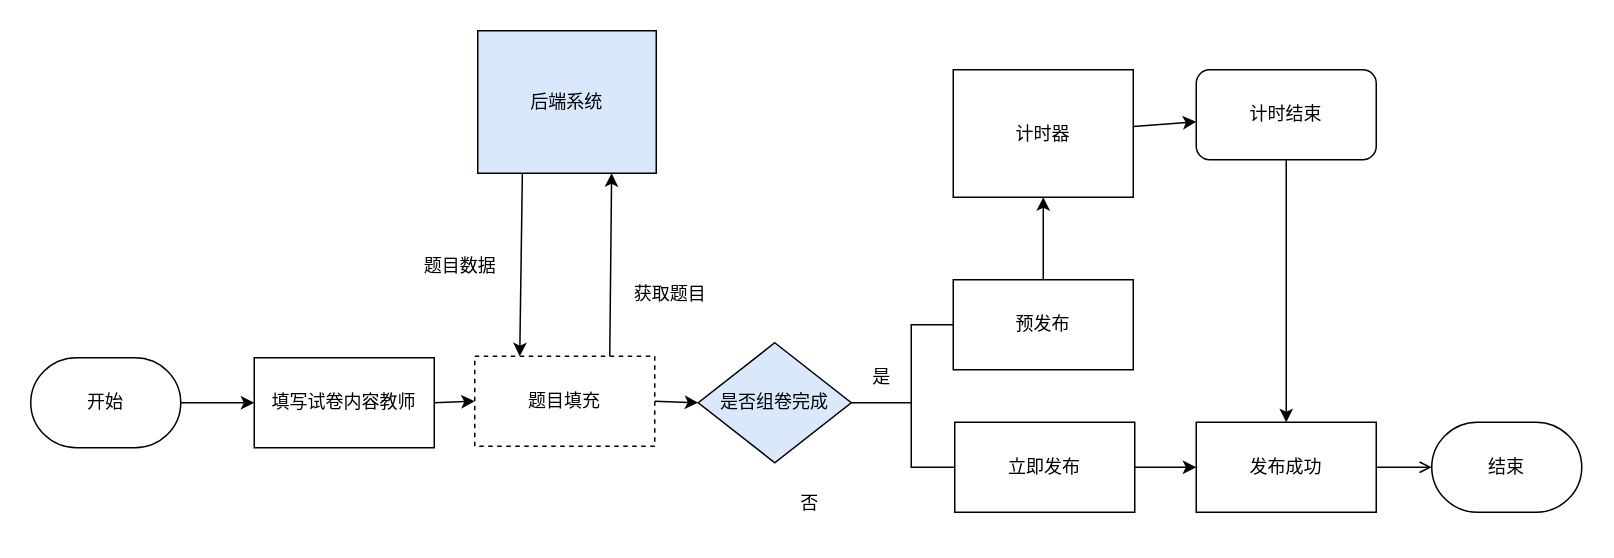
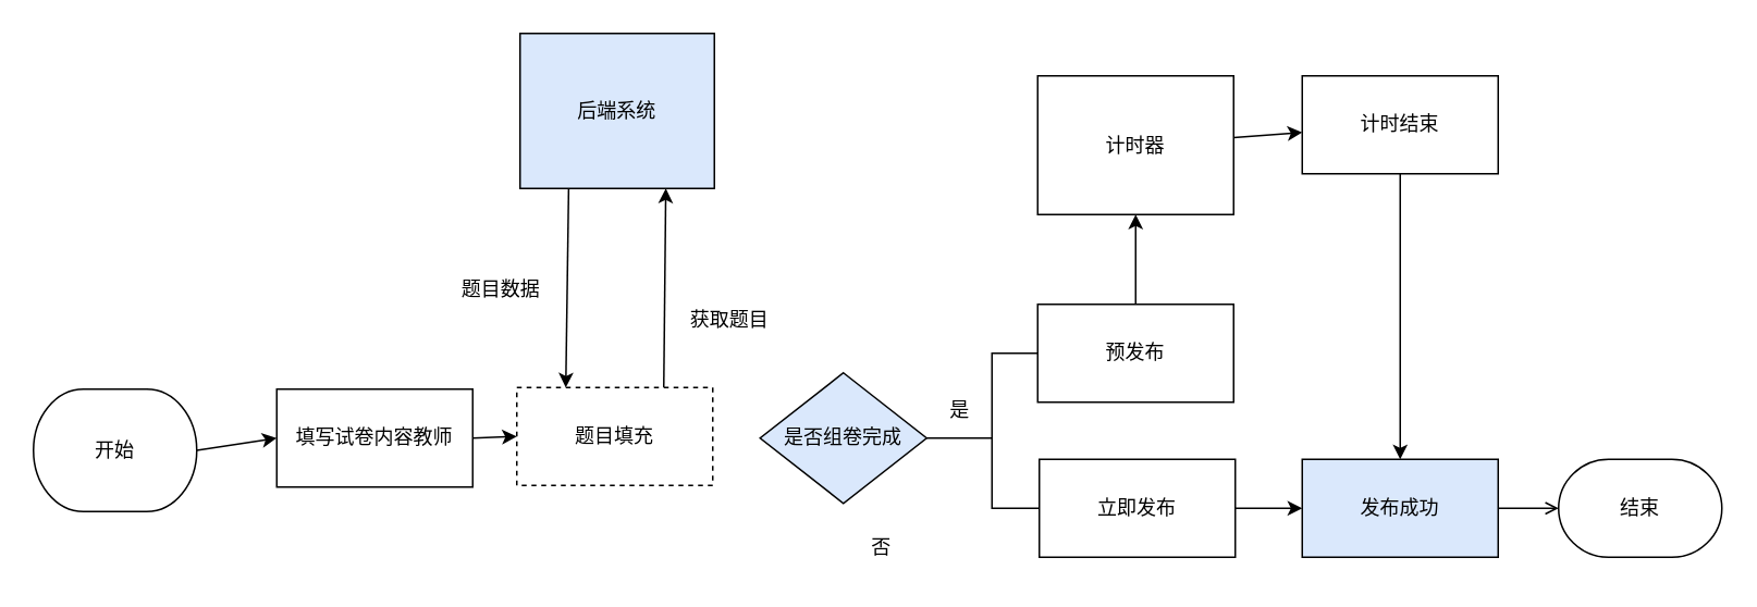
  <mxCell id="0" />
  <mxCell id="1" parent="0" />
  <mxCell id="2" style="edgeStyle=none;rounded=0;html=1;exitX=1;exitY=0.5;exitDx=0;exitDy=0;entryX=0;entryY=0.5;entryDx=0;entryDy=0;strokeColor=#000000;strokeWidth=1;fontColor=#000000;" parent="1" source="3" target="13" edge="1"><mxGeometry relative="1" as="geometry" /></mxCell>
  <mxCell id="3" value="填写试卷内容教师" style="rounded=0;whiteSpace=wrap;html=1;fillColor=#FFFFFF;strokeColor=#000000;strokeWidth=1;fontColor=#000000;" parent="1" vertex="1"><mxGeometry x="169" y="238" width="120" height="60" as="geometry" /></mxCell>
  <mxCell id="4" style="edgeStyle=none;rounded=0;html=1;exitX=1;exitY=0.5;exitDx=0;exitDy=0;strokeColor=#000000;endArrow=none;endFill=0;" parent="1" source="5" edge="1"><mxGeometry relative="1" as="geometry"><mxPoint x="607" y="268" as="targetPoint" /></mxGeometry></mxCell>
  <mxCell id="5" value="是否组卷完成" style="rhombus;whiteSpace=wrap;html=1;rounded=0;fillColor=#dae8fc;strokeColor=#000000;strokeWidth=1;fontColor=#000000;" parent="1" vertex="1"><mxGeometry x="465" y="228" width="102" height="80" as="geometry" /></mxCell>
  <mxCell id="6" style="edgeStyle=none;html=1;exitX=0;exitY=0.5;exitDx=0;exitDy=0;entryX=0;entryY=0.5;entryDx=0;entryDy=0;strokeColor=#000000;endArrow=none;endFill=0;rounded=0;" parent="1" source="8" target="24" edge="1"><mxGeometry relative="1" as="geometry"><Array as="points"><mxPoint x="607" y="216" /><mxPoint x="607" y="265" /><mxPoint x="607" y="311" /></Array></mxGeometry></mxCell>
  <mxCell id="7" value="" style="edgeStyle=none;rounded=0;html=1;strokeColor=#000000;endArrow=classic;endFill=1;" parent="1" source="8" target="26" edge="1"><mxGeometry relative="1" as="geometry" /></mxCell>
  <mxCell id="8" value="预发布" style="whiteSpace=wrap;html=1;rounded=0;fillColor=#FFFFFF;strokeColor=#000000;strokeWidth=1;fontColor=#000000;" parent="1" vertex="1"><mxGeometry x="635" y="186" width="120" height="60" as="geometry" /></mxCell>
  <mxCell id="9" style="edgeStyle=none;html=1;exitX=0.25;exitY=1;exitDx=0;exitDy=0;entryX=0.25;entryY=0;entryDx=0;entryDy=0;strokeColor=#000000;fontColor=#000000;strokeWidth=1;" parent="1" source="10" target="13" edge="1"><mxGeometry relative="1" as="geometry" /></mxCell>
  <mxCell id="10" value="后端系统" style="rounded=0;whiteSpace=wrap;html=1;fillColor=#dae8fc;strokeColor=#000000;strokeWidth=1;fontColor=#000000;" parent="1" vertex="1"><mxGeometry x="318" y="20" width="119" height="95" as="geometry" /></mxCell>
- <mxCell id="11" style="edgeStyle=none;rounded=0;html=1;exitX=1;exitY=0.5;exitDx=0;exitDy=0;entryX=0;entryY=0.5;entryDx=0;entryDy=0;strokeColor=#000000;strokeWidth=1;fontColor=#000000;" parent="1" source="13" target="5" edge="1"><mxGeometry relative="1" as="geometry" /></mxCell>
  <mxCell id="12" style="edgeStyle=none;html=1;exitX=0.75;exitY=0;exitDx=0;exitDy=0;entryX=0.75;entryY=1;entryDx=0;entryDy=0;strokeColor=#000000;strokeWidth=1;fontColor=#000000;" parent="1" source="13" target="10" edge="1"><mxGeometry relative="1" as="geometry" /></mxCell>
  <mxCell id="13" value="题目填充" style="rounded=0;whiteSpace=wrap;html=1;fillColor=#FFFFFF;strokeColor=#000000;strokeWidth=1;fontColor=#000000;dashed=1;" parent="1" vertex="1"><mxGeometry x="316" y="237" width="120" height="60" as="geometry" /></mxCell>
  <mxCell id="14" value="&lt;font&gt;否&lt;/font&gt;" style="text;html=1;align=center;verticalAlign=middle;resizable=0;points=[];autosize=1;strokeColor=#FFFFFF;fillColor=none;strokeWidth=1;direction=south;fontColor=#000000;" parent="1" vertex="1"><mxGeometry x="526" y="320" width="26" height="30" as="geometry" /></mxCell>
  <mxCell id="15" value="是" style="text;html=1;align=center;verticalAlign=middle;resizable=0;points=[];autosize=1;strokeColor=#FFFFFF;fillColor=none;fontColor=#000000;strokeWidth=1;" parent="1" vertex="1"><mxGeometry x="572" y="238" width="30" height="26" as="geometry" /></mxCell>
  <mxCell id="16" value="&lt;font&gt;获取题目&lt;/font&gt;" style="text;html=1;align=center;verticalAlign=middle;resizable=0;points=[];autosize=1;strokeColor=#FFFFFF;fillColor=none;strokeWidth=1;fontColor=#000000;" parent="1" vertex="1"><mxGeometry x="413" y="183" width="66" height="26" as="geometry" /></mxCell>
  <mxCell id="17" value="题目数据" style="text;html=1;align=center;verticalAlign=middle;resizable=0;points=[];autosize=1;strokeColor=#FFFFFF;fillColor=none;fontColor=#000000;strokeWidth=1;" parent="1" vertex="1"><mxGeometry x="273" y="164" width="66" height="26" as="geometry" /></mxCell>
  <mxCell id="18" style="edgeStyle=none;html=1;exitX=1;exitY=0.5;exitDx=0;exitDy=0;entryX=0;entryY=0.5;entryDx=0;entryDy=0;entryPerimeter=0;strokeColor=#000000;fontColor=#000000;strokeWidth=1;endArrow=open;" parent="1" source="19" target="20" edge="1"><mxGeometry relative="1" as="geometry" /></mxCell>
- <mxCell id="19" value="发布成功" style="whiteSpace=wrap;html=1;rounded=0;fontColor=#000000;fillColor=#FFFFFF;strokeColor=#000000;strokeWidth=1;" parent="1" vertex="1"><mxGeometry x="797" y="281" width="120" height="60" as="geometry" /></mxCell>
+ <mxCell id="19" value="发布成功" style="whiteSpace=wrap;html=1;rounded=0;fontColor=#000000;fillColor=#dae8fc;strokeColor=#000000;strokeWidth=1;" parent="1" vertex="1"><mxGeometry x="797" y="281" width="120" height="60" as="geometry" /></mxCell>
  <mxCell id="20" value="结束" style="strokeWidth=1;html=1;shape=mxgraph.flowchart.terminator;whiteSpace=wrap;fontColor=#000000;fillColor=#FFFFFF;strokeColor=#000000;" parent="1" vertex="1"><mxGeometry x="954" y="281" width="100" height="60" as="geometry" /></mxCell>
  <mxCell id="21" style="edgeStyle=none;html=1;exitX=1;exitY=0.5;exitDx=0;exitDy=0;exitPerimeter=0;entryX=0;entryY=0.5;entryDx=0;entryDy=0;strokeColor=#000000;fontColor=#000000;strokeWidth=1;" parent="1" source="22" target="3" edge="1"><mxGeometry relative="1" as="geometry" /></mxCell>
- <mxCell id="22" value="开始" style="strokeWidth=1;html=1;shape=mxgraph.flowchart.terminator;whiteSpace=wrap;fontColor=#000000;fillColor=#FFFFFF;strokeColor=#000000;" parent="1" vertex="1"><mxGeometry x="20" y="238" width="100" height="60" as="geometry" /></mxCell>
+ <mxCell id="22" value="开始" style="strokeWidth=1;html=1;shape=mxgraph.flowchart.terminator;whiteSpace=wrap;fontColor=#000000;fillColor=#FFFFFF;strokeColor=#000000;" parent="1" vertex="1"><mxGeometry x="20" y="238" width="100" height="75" as="geometry" /></mxCell>
  <mxCell id="23" style="edgeStyle=none;rounded=0;html=1;exitX=1;exitY=0.5;exitDx=0;exitDy=0;entryX=0;entryY=0.5;entryDx=0;entryDy=0;strokeColor=#000000;endArrow=classic;endFill=1;" parent="1" source="24" target="19" edge="1"><mxGeometry relative="1" as="geometry" /></mxCell>
  <mxCell id="24" value="立即发布" style="whiteSpace=wrap;html=1;rounded=0;fillColor=#FFFFFF;strokeColor=#000000;strokeWidth=1;fontColor=#000000;" parent="1" vertex="1"><mxGeometry x="636" y="281" width="120" height="60" as="geometry" /></mxCell>
  <mxCell id="25" value="" style="edgeStyle=none;rounded=0;html=1;strokeColor=#000000;endArrow=classic;endFill=1;" parent="1" source="26" target="28" edge="1"><mxGeometry relative="1" as="geometry" /></mxCell>
  <mxCell id="26" value="计时器" style="whiteSpace=wrap;html=1;fillColor=#FFFFFF;strokeColor=#000000;fontColor=#000000;rounded=0;strokeWidth=1;" parent="1" vertex="1"><mxGeometry x="635" y="46" width="120" height="85" as="geometry" /></mxCell>
  <mxCell id="27" style="edgeStyle=none;rounded=0;html=1;entryX=0.5;entryY=0;entryDx=0;entryDy=0;strokeColor=#000000;endArrow=classic;endFill=1;" parent="1" source="28" target="19" edge="1"><mxGeometry relative="1" as="geometry" /></mxCell>
- <mxCell id="28" value="计时结束" style="whiteSpace=wrap;html=1;fillColor=#FFFFFF;strokeColor=#000000;fontColor=#000000;strokeWidth=1;rounded=1;" parent="1" vertex="1"><mxGeometry x="797" y="46" width="120" height="60" as="geometry" /></mxCell>
+ <mxCell id="28" value="计时结束" style="whiteSpace=wrap;html=1;fillColor=#FFFFFF;strokeColor=#000000;fontColor=#000000;rounded=0;strokeWidth=1;" parent="1" vertex="1"><mxGeometry x="797" y="46" width="120" height="60" as="geometry" /></mxCell>
